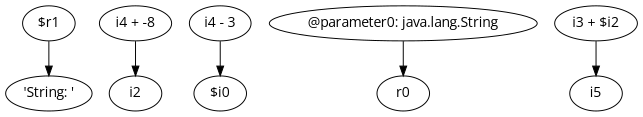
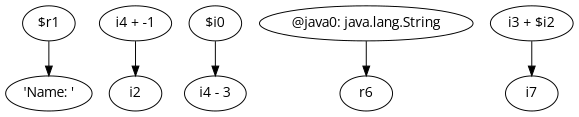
  digraph {
    fontname="Open Sans"
    node [fontname="Open Sans"]
    edge [fontname="Open Sans"]
-   n1 [label="'String: '"]
+   n1 [label="'Name: '"]
    n2 [label="$r1"]
-   n3 [label="i4 + -8"]
+   n3 [label="i4 + -1"]
    n4 [label=i2]
    n5 [label="i4 - 3"]
    n6 [label="$i0"]
-   n7 [label="@parameter0: java.lang.String"]
-   n8 [label=r0]
+   n7 [label="@java0: java.lang.String"]
+   n8 [label=r6]
    n9 [label="i3 + $i2"]
-   n10 [label=i5]
+   n10 [label=i7]
    n2 -> n1
    n3 -> n4
-   n5 -> n6
+   n6 -> n5
    n7 -> n8
    n9 -> n10
  }
